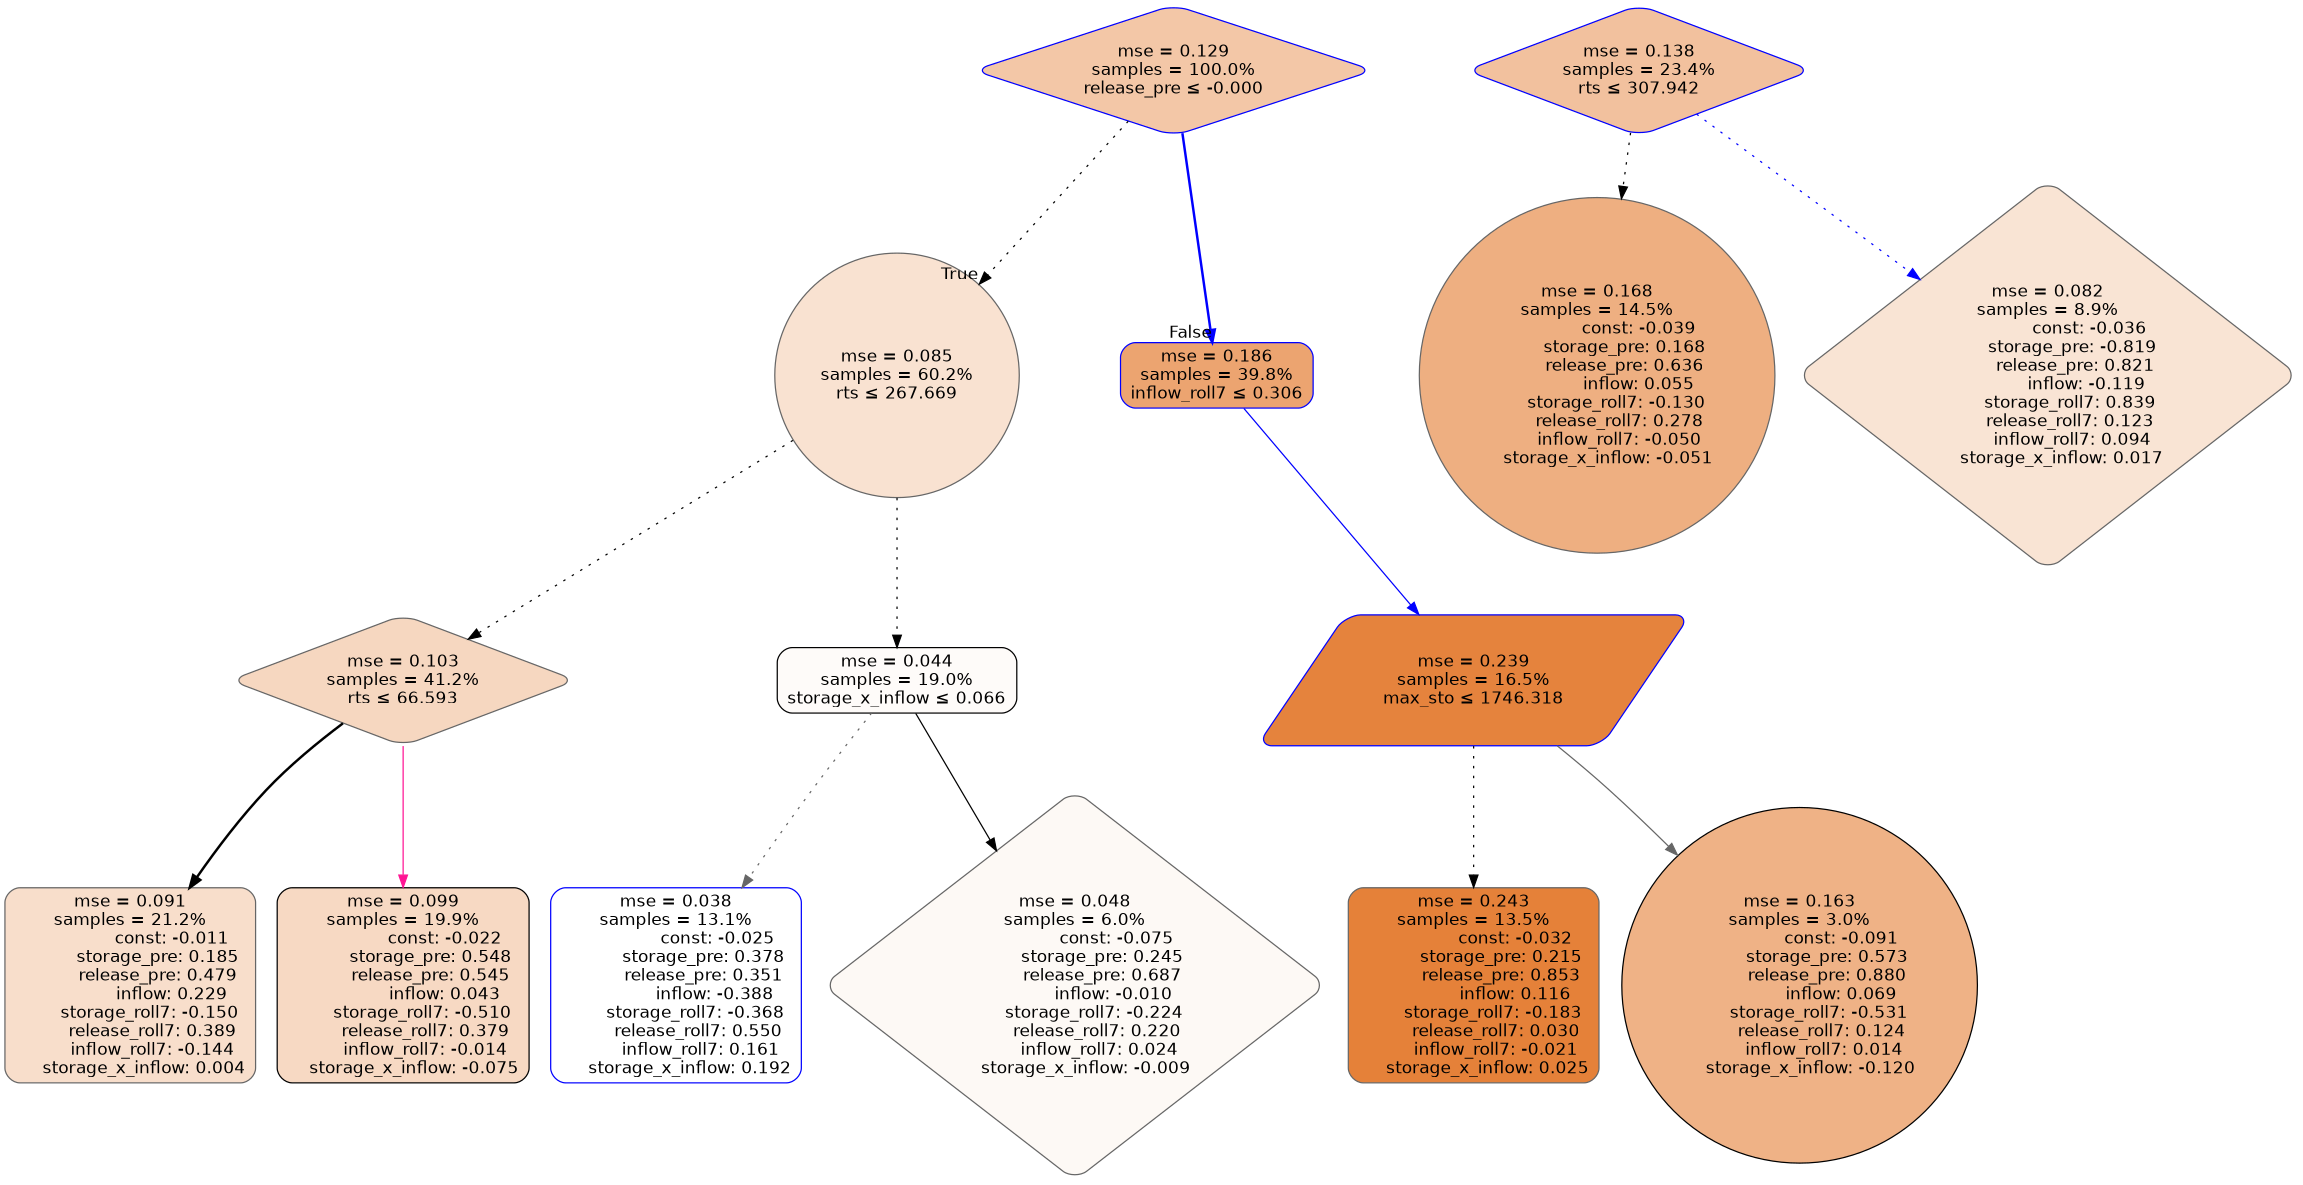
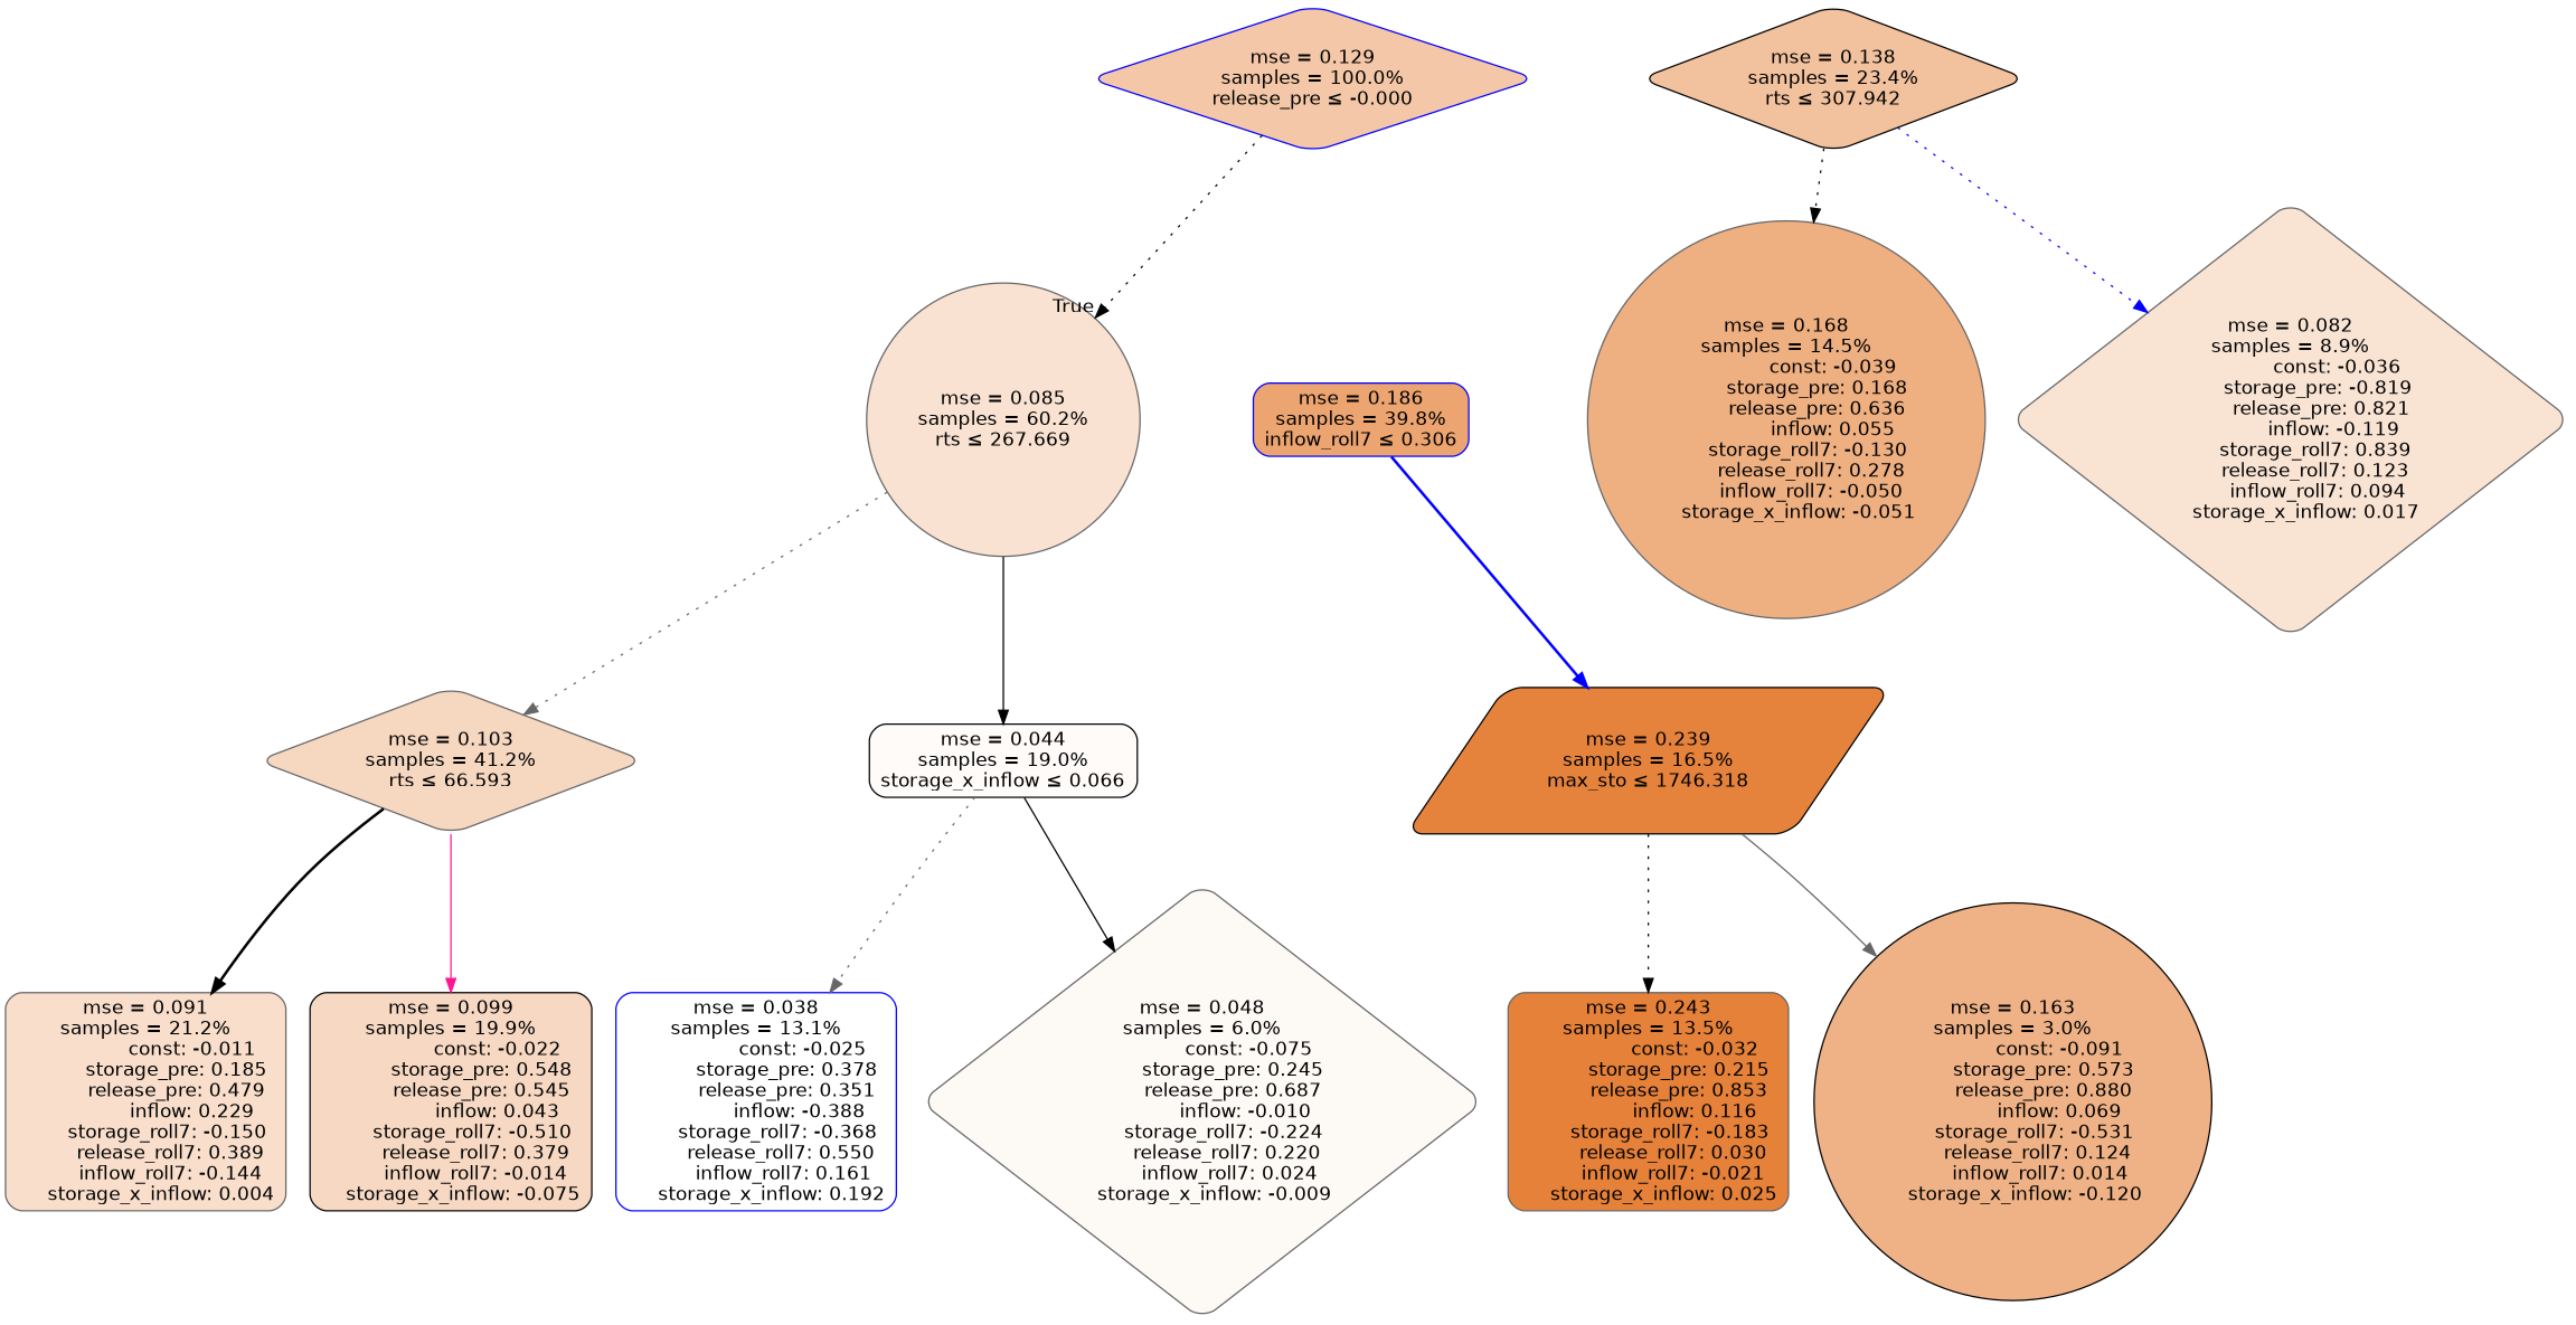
  digraph {
    node [color=gray40 fontname=helvetica shape=box style="filled, rounded"]
    edge [color=black fontname=helvetica style=dotted]
    n1 [color=blue fillcolor="#f3c7a7" label="mse = 0.129\nsamples = 100.0%\nrelease_pre &le; -0.000" shape=diamond]
    n2 [fillcolor="#f9e2d1" label="mse = 0.085\nsamples = 60.2%\nrts &le; 267.669" shape=circle]
    n3 [color=blue fillcolor="#eca470" label="mse = 0.186\nsamples = 39.8%\ninflow_roll7 &le; 0.306"]
    n4 [fillcolor="#f6d7c0" label="mse = 0.103\nsamples = 41.2%\nrts &le; 66.593" shape=diamond]
    n5 [color=black fillcolor="#fefbf9" label="mse = 0.044\nsamples = 19.0%\nstorage_x_inflow &le; 0.066"]
-   n6 [color=blue fillcolor="#e5833d" label="mse = 0.239\nsamples = 16.5%\nmax_sto &le; 1746.318" shape=parallelogram]
+   n6 [color=black fillcolor="#e5833d" label="mse = 0.239\nsamples = 16.5%\nmax_sto &le; 1746.318" shape=parallelogram]
    n7 [fillcolor="#f8decb" label="mse = 0.091\nsamples = 21.2%\n               const: -0.011\n          storage_pre: 0.185\n          release_pre: 0.479\n               inflow: 0.229\n       storage_roll7: -0.150\n        release_roll7: 0.389\n        inflow_roll7: -0.144\n     storage_x_inflow: 0.004"]
    n8 [color=black fillcolor="#f7d9c3" label="mse = 0.099\nsamples = 19.9%\n               const: -0.022\n          storage_pre: 0.548\n          release_pre: 0.545\n               inflow: 0.043\n       storage_roll7: -0.510\n        release_roll7: 0.379\n        inflow_roll7: -0.014\n    storage_x_inflow: -0.075"]
    n9 [color=blue fillcolor="#ffffff" label="mse = 0.038\nsamples = 13.1%\n               const: -0.025\n          storage_pre: 0.378\n          release_pre: 0.351\n              inflow: -0.388\n       storage_roll7: -0.368\n        release_roll7: 0.550\n         inflow_roll7: 0.161\n     storage_x_inflow: 0.192"]
    n10 [fillcolor="#fdf9f5" label="mse = 0.048\nsamples = 6.0%\n               const: -0.075\n          storage_pre: 0.245\n          release_pre: 0.687\n              inflow: -0.010\n       storage_roll7: -0.224\n        release_roll7: 0.220\n         inflow_roll7: 0.024\n    storage_x_inflow: -0.009" shape=diamond]
-   n11 [color=blue fillcolor="#f2c19e" label="mse = 0.138\nsamples = 23.4%\nrts &le; 307.942" shape=diamond]
+   n11 [color=black fillcolor="#f2c19e" label="mse = 0.138\nsamples = 23.4%\nrts &le; 307.942" shape=diamond]
    n12 [fillcolor="#eeaf81" label="mse = 0.168\nsamples = 14.5%\n               const: -0.039\n          storage_pre: 0.168\n          release_pre: 0.636\n               inflow: 0.055\n       storage_roll7: -0.130\n        release_roll7: 0.278\n        inflow_roll7: -0.050\n    storage_x_inflow: -0.051" shape=circle]
    n13 [fillcolor="#f9e4d4" label="mse = 0.082\nsamples = 8.9%\n               const: -0.036\n         storage_pre: -0.819\n          release_pre: 0.821\n              inflow: -0.119\n        storage_roll7: 0.839\n        release_roll7: 0.123\n         inflow_roll7: 0.094\n     storage_x_inflow: 0.017" shape=diamond]
    n14 [fillcolor="#e58139" label="mse = 0.243\nsamples = 13.5%\n               const: -0.032\n          storage_pre: 0.215\n          release_pre: 0.853\n               inflow: 0.116\n       storage_roll7: -0.183\n        release_roll7: 0.030\n        inflow_roll7: -0.021\n     storage_x_inflow: 0.025"]
    n15 [color=black fillcolor="#efb286" label="mse = 0.163\nsamples = 3.0%\n               const: -0.091\n          storage_pre: 0.573\n          release_pre: 0.880\n               inflow: 0.069\n       storage_roll7: -0.531\n        release_roll7: 0.124\n         inflow_roll7: 0.014\n    storage_x_inflow: -0.120" shape=circle]
    n1 -> n2 [headlabel=True labelangle=45 labeldistance=2.5]
-   n1 -> n3 [color=blue headlabel=False labelangle=-45 labeldistance=2.5 style=bold]
-   n2 -> n4
-   n2 -> n5
-   n3 -> n6 [color=blue style=solid]
+   n2 -> n4 [color=gray40]
+   n2 -> n5 [style=solid]
+   n3 -> n6 [color=blue style=bold]
    n4 -> n7 [style=bold]
    n4 -> n8 [color=deeppink style=solid]
    n5 -> n9 [color=gray40]
    n5 -> n10 [style=solid]
    n6 -> n14
    n6 -> n15 [color=gray40 style=solid]
    n11 -> n12
    n11 -> n13 [color=blue]
  }
